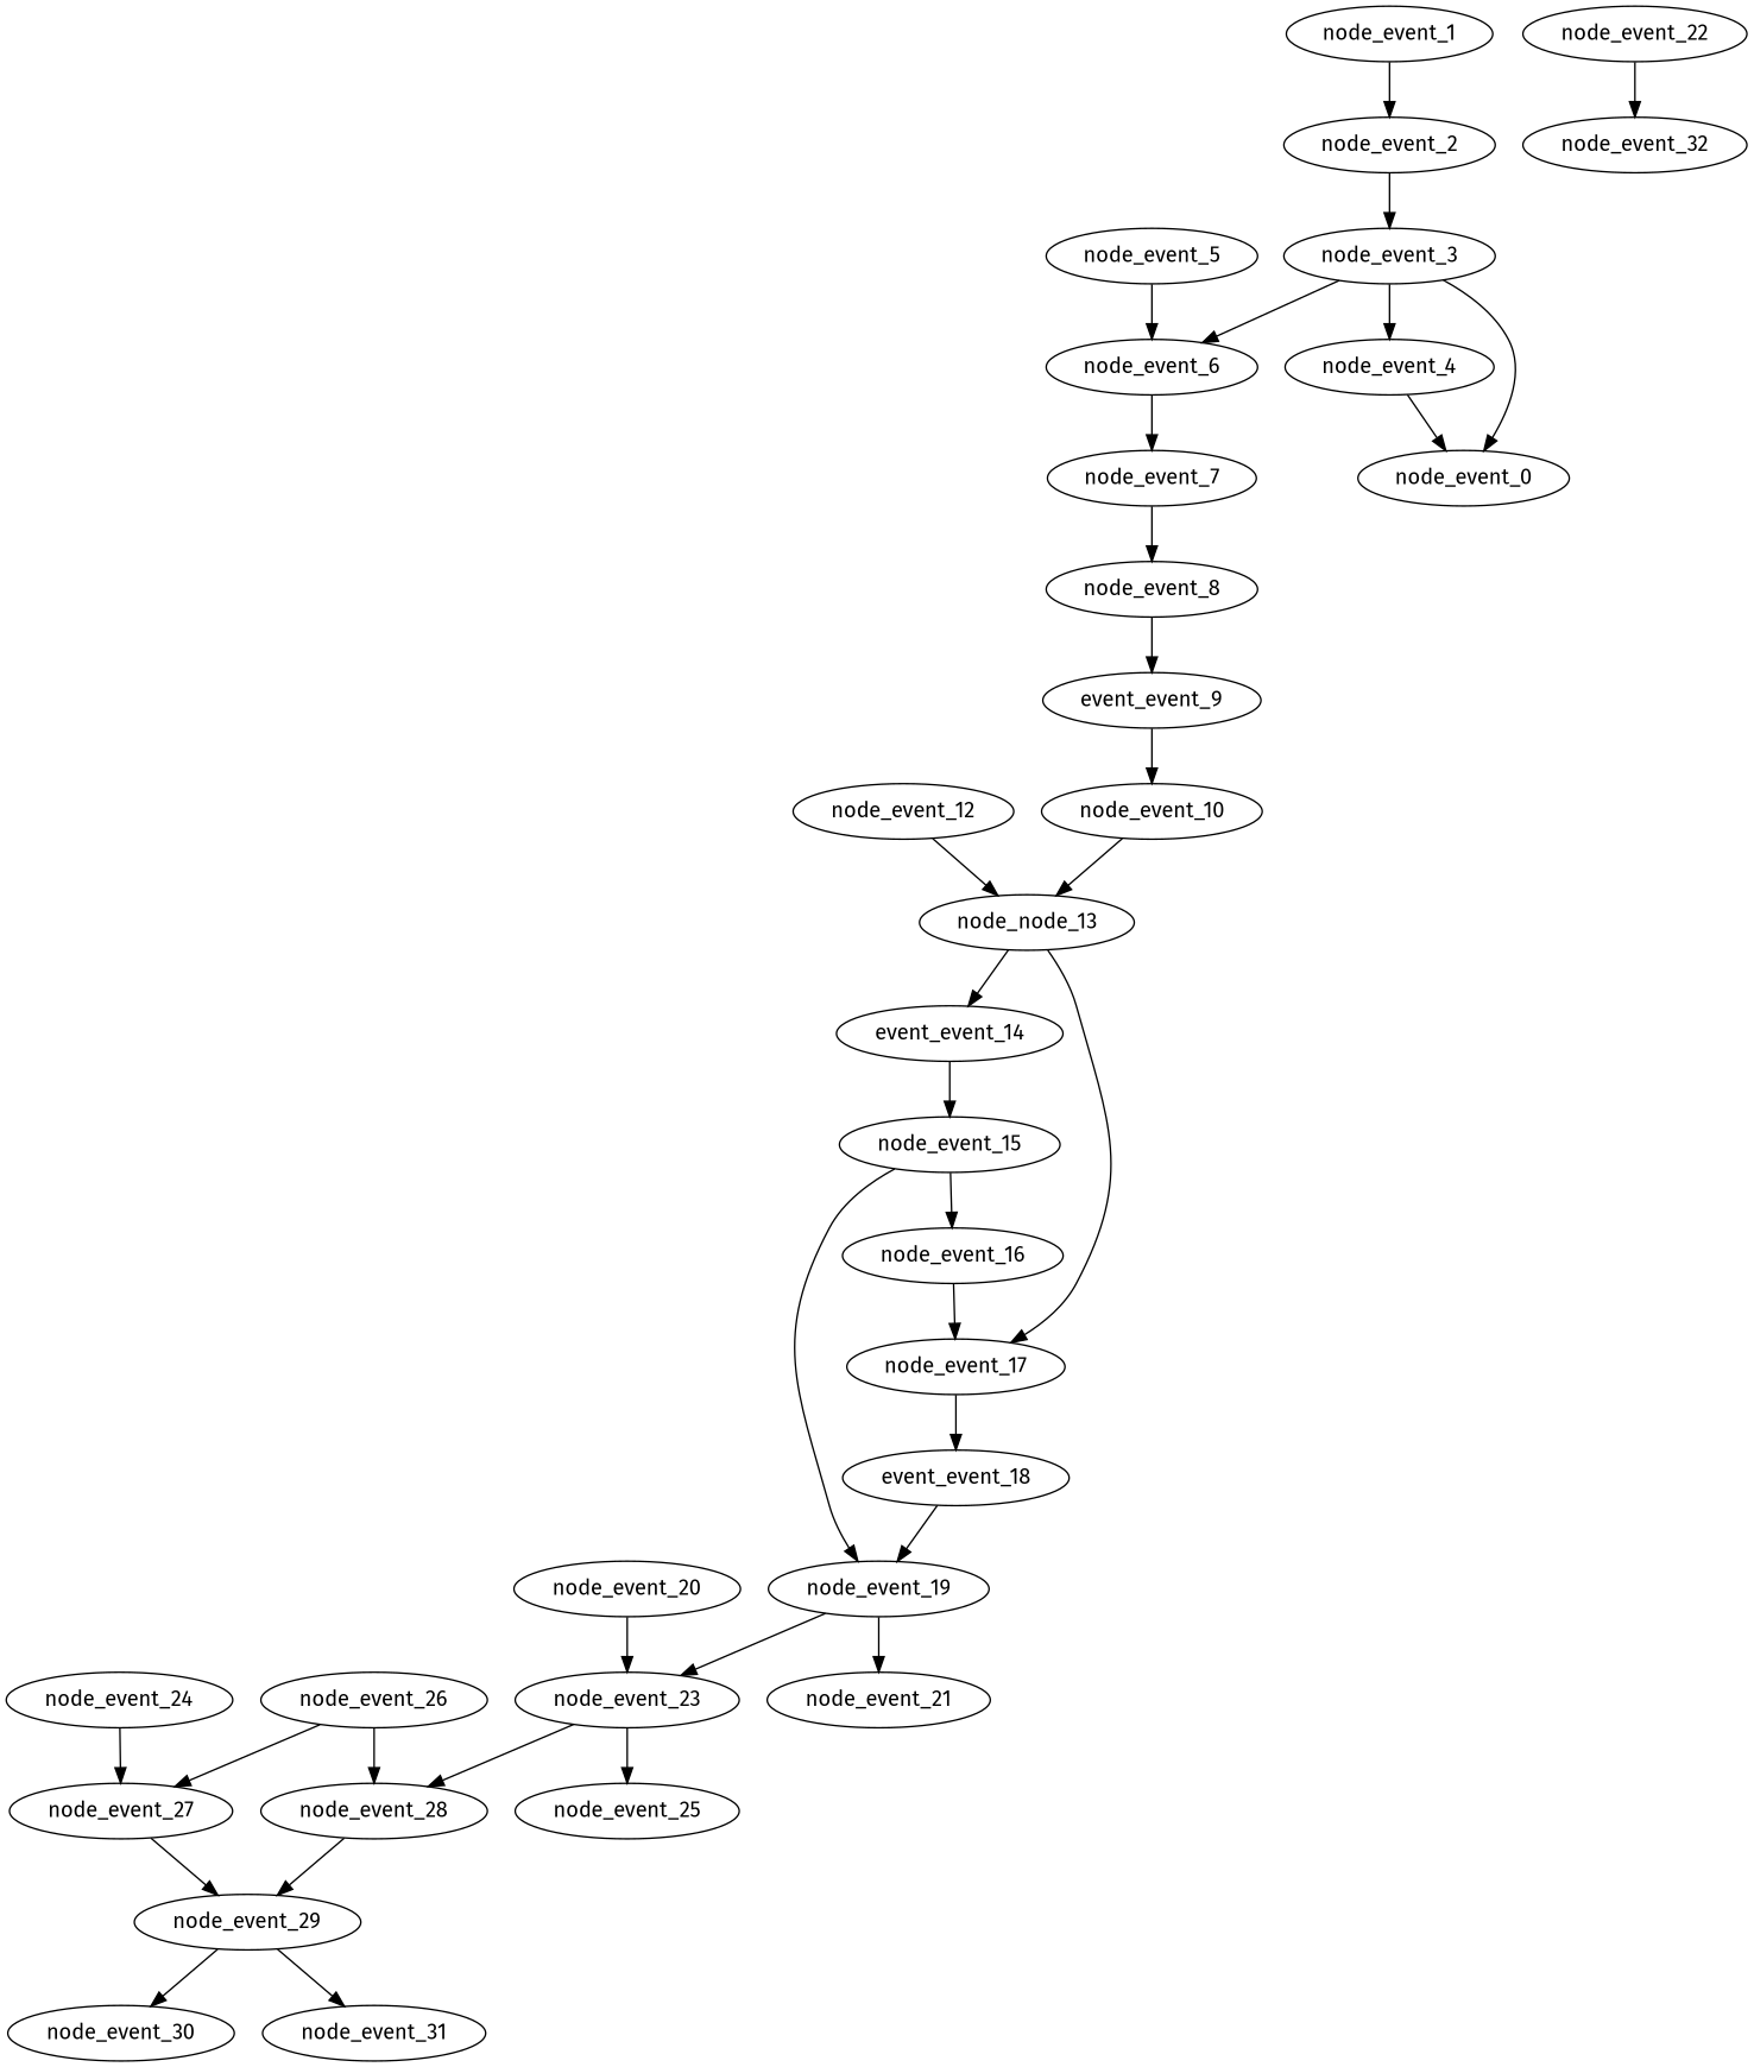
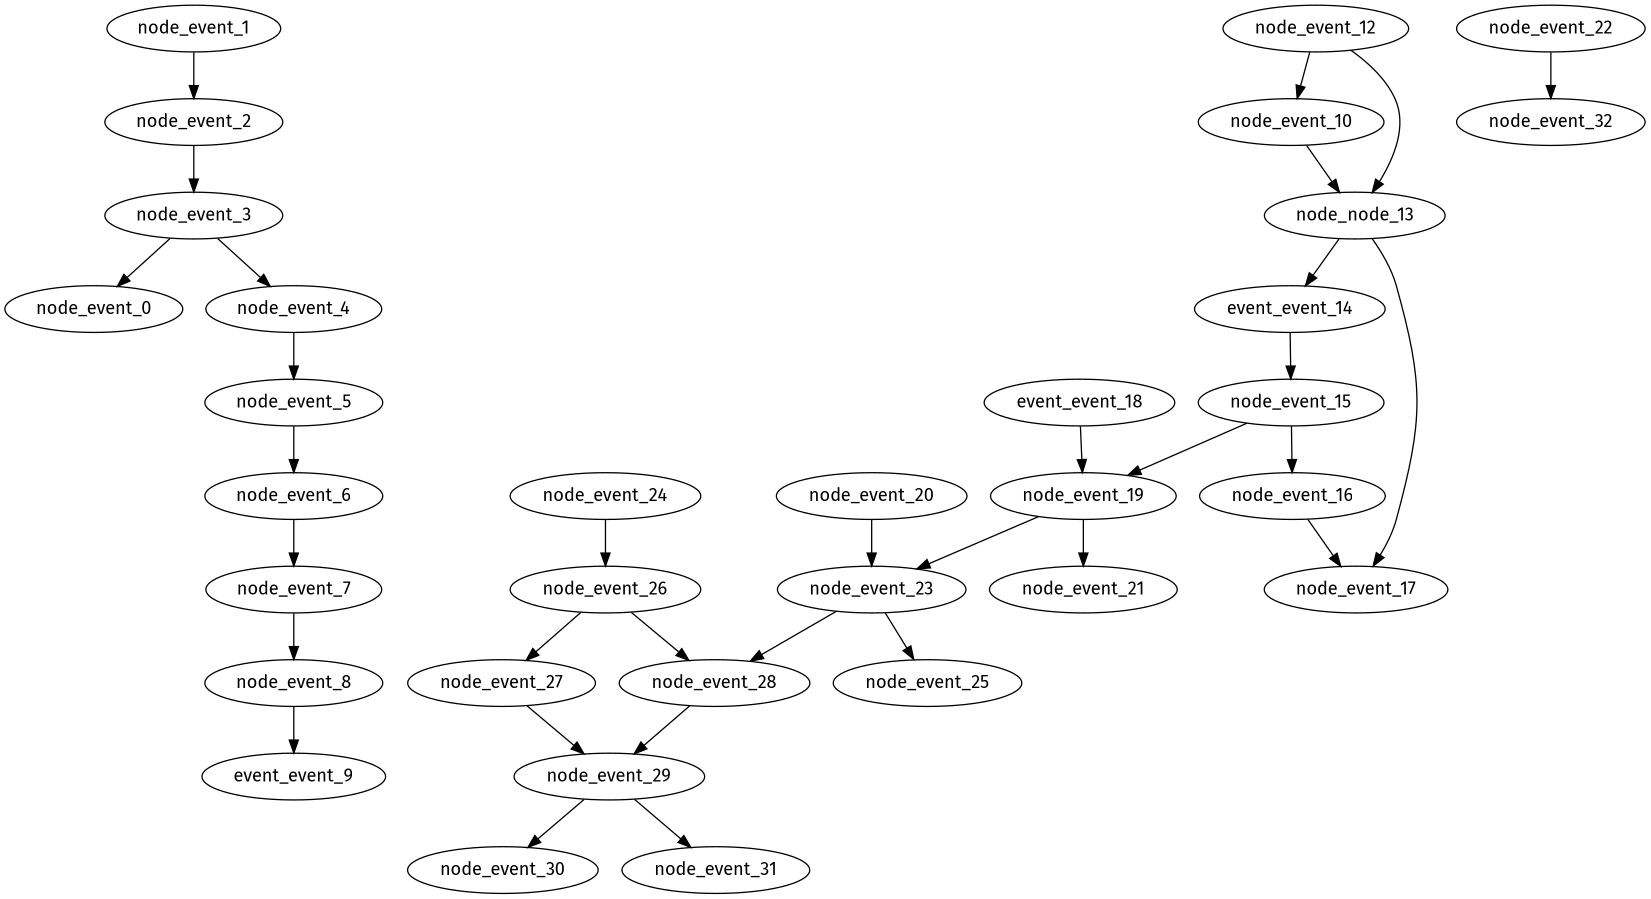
  digraph {
    fontname="Fira Sans"
    node [Dependencies=0 Depth=1 EventType="DotQasm.Scheduling.GateEvent" Latency="00:00:00.0010000" Priority=0.003 fontname="Fira Sans"]
    edge [fontname="Fira Sans"]
    node_event_0 [EventIndex=0 Priority=0.033000000000000015]
    node_event_3 [Dependencies=3 Depth=3 EventIndex=3 EventType="DotQasm.Scheduling.ControlledGateEvent" Latency="00:00:00.0020000" Priority=0.032000000000000015]
    node_event_4 [Dependencies=4 Depth=4 EventIndex=4 Priority=0.030000000000000013]
    node_event_6 [Dependencies=10 Depth=6 EventIndex=6 EventType="DotQasm.Scheduling.ControlledGateEvent" Latency="00:00:00.0020000" Priority=0.02800000000000001]
    node_event_1 [EventIndex=1 Priority=0.034000000000000016]
    node_event_2 [Dependencies=1 Depth=2 EventIndex=2 Priority=0.033000000000000015]
    node_event_5 [Dependencies=5 Depth=5 EventIndex=5 Priority=0.029000000000000012]
    node_event_7 [Dependencies=11 Depth=7 EventIndex=7 Priority=0.02600000000000001]
    node_event_8 [Dependencies=12 Depth=8 EventIndex=8 Priority=0.02500000000000001]
    n10 [Dependencies=13 Depth=9 EventIndex=9 Priority=0.024000000000000007 label=event_event_9]
    node_event_10 [Dependencies=14 Depth=10 EventIndex=10 Priority=0.023000000000000007]
    n12 [Dependencies=16 Depth=11 EventIndex=13 EventType="DotQasm.Scheduling.ControlledGateEvent" Latency="00:00:00.0020000" Priority=0.022000000000000006 label=node_node_13]
    n13 [Dependencies=17 Depth=12 EventIndex=14 Priority=0.020000000000000004 label=event_event_14]
    node_event_17 [Dependencies=49 Depth=15 EventIndex=17 EventType="DotQasm.Scheduling.ControlledGateEvent" Latency="00:00:00.0020000" Priority=0.016]
    node_event_15 [Dependencies=30 Depth=13 EventIndex=15 EventType="DotQasm.Scheduling.ControlledGateEvent" Latency="00:00:00.0020000" Priority=0.019000000000000003]
    node_event_16 [Dependencies=31 Depth=14 EventIndex=16 Priority=0.017]
    node_event_19 [Dependencies=82 Depth=17 EventIndex=19 EventType="DotQasm.Scheduling.ControlledGateEvent" Latency="00:00:00.0020000" Priority=0.013000000000000001]
    node_event_12 [EventIndex=12 Priority=0.023000000000000007]
    n19 [Dependencies=50 Depth=16 EventIndex=18 Priority=0.014000000000000002 label=event_event_18]
    node_event_21 [Dependencies=83 Depth=18 EventIndex=21 Priority=0.005]
    node_event_23 [Dependencies=134 Depth=18 EventIndex=23 EventType="DotQasm.Scheduling.ControlledGateEvent" Latency="00:00:00.0020000" Priority=0.011000000000000001]
    node_event_20 [Dependencies=50 Depth=16 EventIndex=20 Priority=0.012]
    node_event_25 [Dependencies=135 Depth=19 EventIndex=25 Priority=0.009000000000000001]
    node_event_28 [Dependencies=273 Depth=21 EventIndex=28 Priority=0.006]
    node_event_22 [Dependencies=84 Depth=19 EventIndex=22 Priority=0.004]
    node_event_32 [Dependencies=85 Depth=20 EventIndex=32 EventType="DotQasm.Scheduling.MeasurementEvent" Latency="00:00:00.0030000"]
    node_event_24 [Dependencies=135 Depth=19 EventIndex=24 Priority=0.009000000000000001]
    node_event_26 [Dependencies=272 Depth=20 EventIndex=26 EventType="DotQasm.Scheduling.ControlledGateEvent" Latency="00:00:00.0020000" Priority=0.008]
    node_event_27 [Dependencies=273 Depth=21 EventIndex=27 Priority=0.006]
    node_event_29 [Dependencies=548 Depth=22 EventIndex=29 EventType="DotQasm.Scheduling.ControlledGateEvent" Latency="00:00:00.0020000" Priority=0.005]
    node_event_30 [Dependencies=549 Depth=23 EventIndex=30 EventType="DotQasm.Scheduling.MeasurementEvent" Latency="00:00:00.0030000"]
    node_event_31 [Dependencies=549 Depth=23 EventIndex=31 EventType="DotQasm.Scheduling.MeasurementEvent" Latency="00:00:00.0030000"]
    node_event_3 -> node_event_0
    node_event_3 -> node_event_4
-   node_event_3 -> node_event_6
-   node_event_4 -> node_event_0
+   node_event_4 -> node_event_5
    node_event_6 -> node_event_7
    node_event_1 -> node_event_2
    node_event_2 -> node_event_3
    node_event_5 -> node_event_6
    node_event_7 -> node_event_8
    node_event_8 -> n10
-   n10 -> node_event_10
+   node_event_12 -> node_event_10
    node_event_10 -> n12
    n12 -> n13
    n12 -> node_event_17
    n13 -> node_event_15
-   node_event_17 -> n19
    node_event_15 -> node_event_16
    node_event_15 -> node_event_19
    node_event_16 -> node_event_17
    node_event_19 -> node_event_21
    node_event_19 -> node_event_23
    node_event_12 -> n12
    n19 -> node_event_19
    node_event_23 -> node_event_25
    node_event_23 -> node_event_28
    node_event_20 -> node_event_23
    node_event_28 -> node_event_29
    node_event_22 -> node_event_32
-   node_event_24 -> node_event_27
+   node_event_24 -> node_event_26
    node_event_26 -> node_event_28
    node_event_26 -> node_event_27
    node_event_27 -> node_event_29
    node_event_29 -> node_event_30
    node_event_29 -> node_event_31
  }
